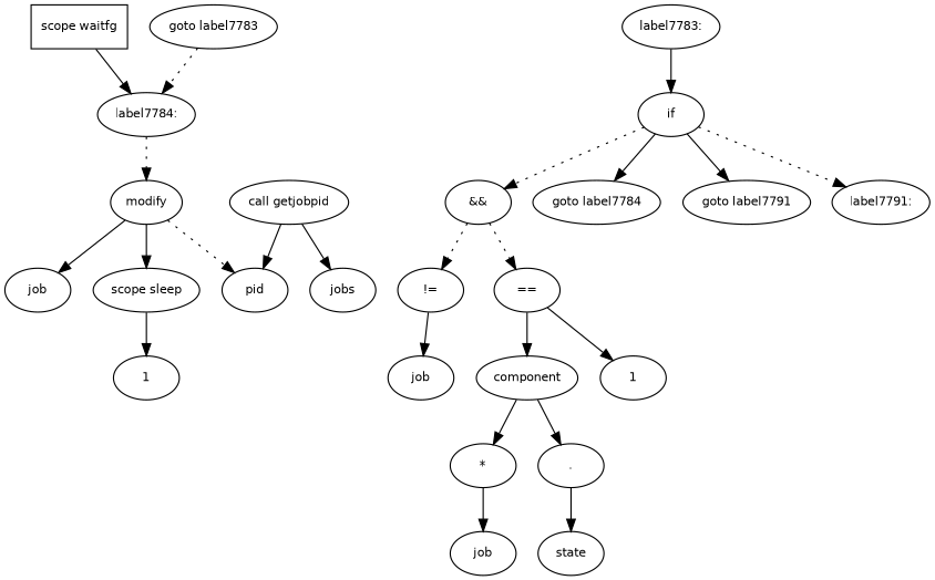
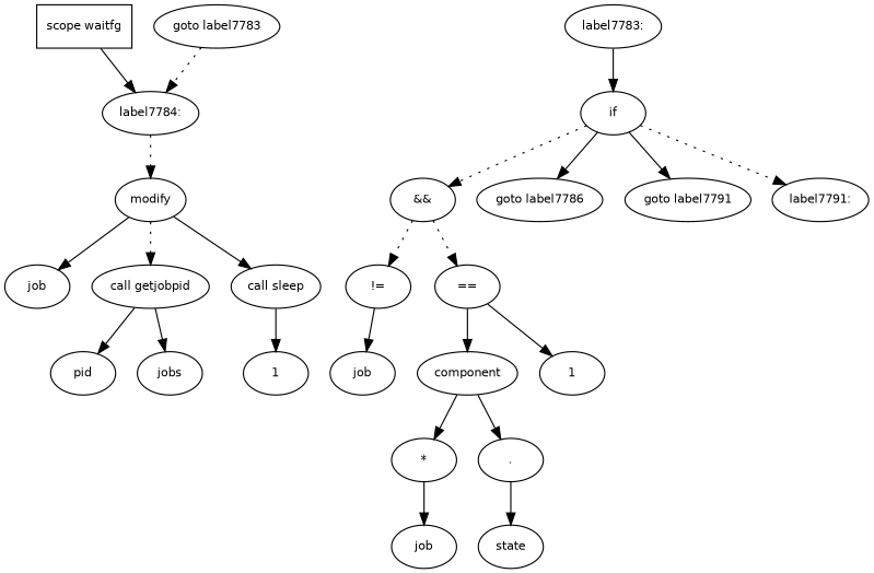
  digraph {
    fontname="DejaVu Sans"
    fontsize=10
    node [fontname="DejaVu Sans" fontsize=10 shape=ellipse]
    edge [fontname="DejaVu Sans" fontsize=10]
    n1 [label="scope waitfg" shape=box]
    n2 [label="label7784:"]
    n3 [label="goto label7783"]
    n4 [label=modify]
    n5 [label=job]
    n6 [label="call getjobpid"]
-   n7 [label="scope sleep"]
+   n7 [label="call sleep"]
    n8 [label=pid]
    n9 [label=jobs]
    n10 [label=1]
    n11 [label="label7783:"]
    n12 [label=if]
    n13 [label="&&"]
-   n14 [label="goto label7784"]
+   n14 [label="goto label7786"]
    n15 [label="goto label7791"]
    n16 [label="label7791:"]
    n17 [label="!="]
    n18 [label="=="]
    n19 [label=job]
    n20 [label=component]
    n21 [label=1]
    n22 [label="*"]
    n23 [label="."]
    n24 [label=job]
    n25 [label=state]
    n1 -> n2
    n2 -> n4 [style=dotted]
    n3 -> n2 [style=dotted]
    n4 -> n5
-   n4 -> n8 [style=dotted]
+   n4 -> n6 [style=dotted]
    n4 -> n7 [style=solid]
    n6 -> n8
    n6 -> n9
    n7 -> n10
    n11 -> n12 [style=solid]
    n12 -> n13 [style=dotted]
    n12 -> n14
    n12 -> n15
    n12 -> n16 [style=dotted]
    n13 -> n17 [style=dotted]
    n13 -> n18 [style=dotted]
    n17 -> n19
    n18 -> n20
    n18 -> n21
    n20 -> n22
    n20 -> n23
    n22 -> n24
    n23 -> n25
  }
